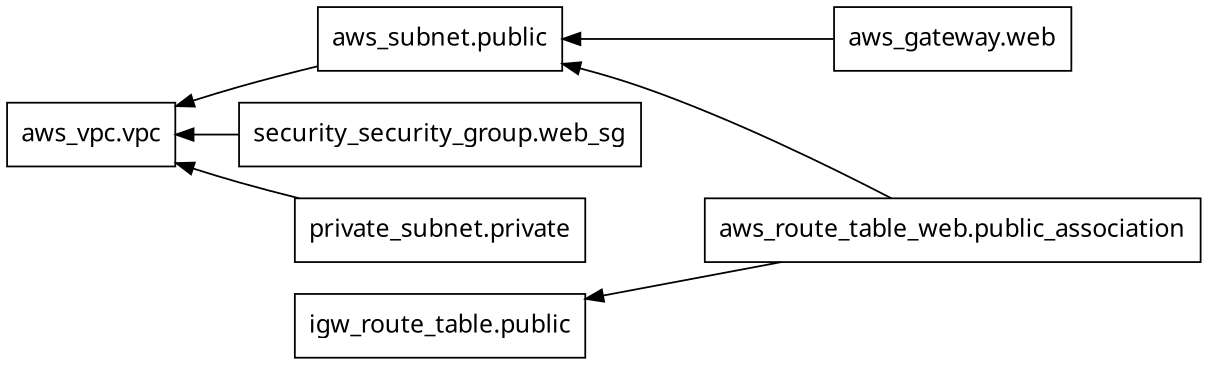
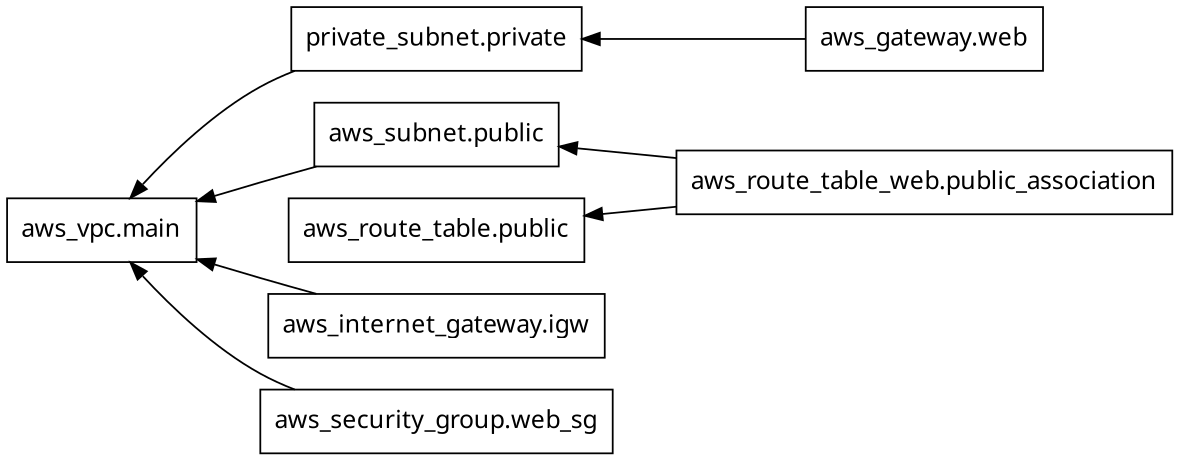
  digraph {
    rankdir=RL
    node [fontname="sans-serif" shape=rect]
    n1 [label="aws_gateway.web"]
    n2 [label="aws_subnet.public"]
-   n3 [label="aws_vpc.vpc"]
-   n5 [label="igw_route_table.public"]
+   n3 [label="aws_vpc.main"]
+   n4 [label="aws_internet_gateway.igw"]
+   n5 [label="aws_route_table.public"]
    n6 [label="aws_route_table_web.public_association"]
-   n7 [label="security_security_group.web_sg"]
+   n7 [label="aws_security_group.web_sg"]
    n8 [label="private_subnet.private"]
-   n1 -> n2
+   n1 -> n8
    n2 -> n3
+   n4 -> n3
    n6 -> n2
    n6 -> n5
    n7 -> n3
    n8 -> n3
  }
